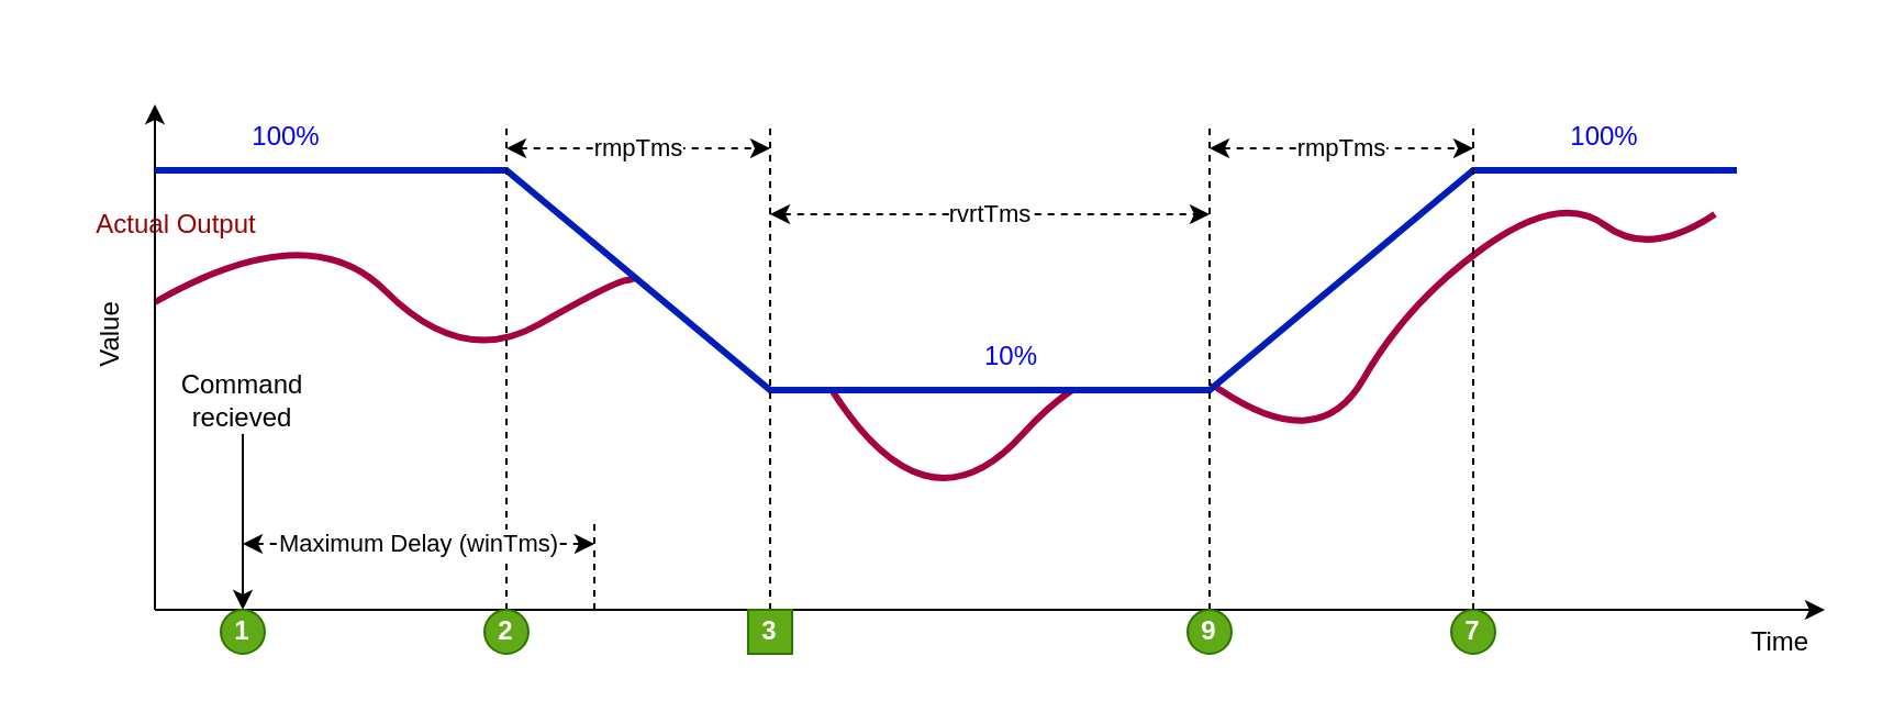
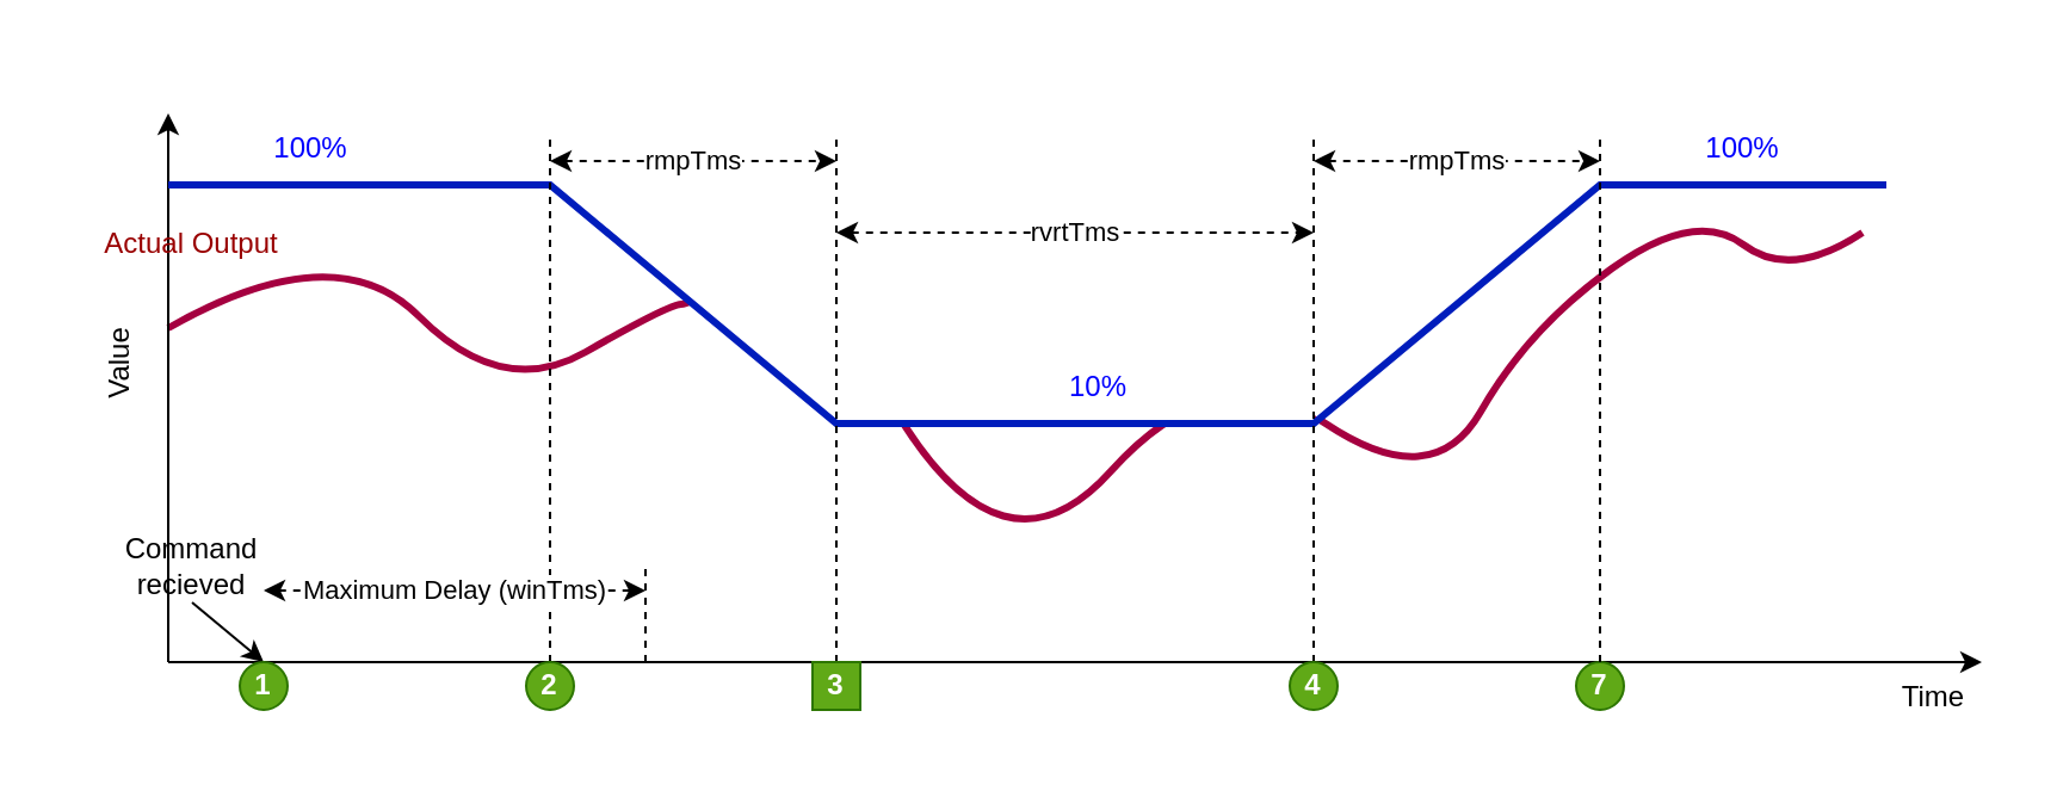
  <mxCell id="0" />
  <mxCell id="1" parent="0" />
  <mxCell id="2" value="" style="curved=1;endArrow=none;html=1;rounded=0;endFill=0;fillColor=#d80073;strokeColor=#A50040;strokeWidth=3;" parent="1" edge="1"><mxGeometry width="50" height="50" relative="1" as="geometry"><mxPoint x="70" y="110" as="sourcePoint" /><mxPoint x="780" y="70" as="targetPoint" /><Array as="points"><mxPoint x="140" y="70" /><mxPoint x="210" y="140" /><mxPoint x="280" y="100" /><mxPoint x="290" y="100" /><mxPoint x="330" y="70" /><mxPoint x="420" y="220" /><mxPoint x="510" y="120" /><mxPoint x="600" y="180" /><mxPoint x="640" y="110" /><mxPoint x="710" y="60" /><mxPoint x="750" y="90" /></Array></mxGeometry></mxCell>
  <mxCell id="3" value="" style="rounded=0;whiteSpace=wrap;html=1;strokeColor=none;rotation=39.4;flipH=0;flipV=1;" vertex="1" parent="1"><mxGeometry x="190" y="30.37" width="201.17" height="60" as="geometry" /></mxCell>
  <mxCell id="4" value="" style="rounded=0;whiteSpace=wrap;html=1;strokeColor=none;rotation=-40;" vertex="1" parent="1"><mxGeometry x="508.97" y="30.37" width="201.17" height="60" as="geometry" /></mxCell>
  <mxCell id="5" value="" style="rounded=0;whiteSpace=wrap;html=1;strokeColor=none;" vertex="1" parent="1"><mxGeometry x="350" y="90" width="200" height="60" as="geometry" /></mxCell>
  <mxCell id="6" value="" style="endArrow=classic;html=1;rounded=0;" parent="1" edge="1"><mxGeometry width="50" height="50" relative="1" as="geometry"><mxPoint x="70" y="250" as="sourcePoint" /><mxPoint x="70" y="20" as="targetPoint" /></mxGeometry></mxCell>
  <mxCell id="7" value="" style="endArrow=classic;html=1;rounded=0;" parent="1" edge="1"><mxGeometry width="50" height="50" relative="1" as="geometry"><mxPoint x="70" y="250" as="sourcePoint" /><mxPoint x="830" y="250" as="targetPoint" /></mxGeometry></mxCell>
  <mxCell id="8" value="Value" style="text;html=1;strokeColor=none;fillColor=none;align=center;verticalAlign=middle;whiteSpace=wrap;rounded=0;rotation=-90;" parent="1" vertex="1"><mxGeometry x="20" y="110" width="60" height="30" as="geometry" /></mxCell>
  <mxCell id="9" value="Time" style="text;html=1;strokeColor=none;fillColor=none;align=center;verticalAlign=middle;whiteSpace=wrap;rounded=0;rotation=0;" parent="1" vertex="1"><mxGeometry x="780" y="250" width="60" height="30" as="geometry" /></mxCell>
  <mxCell id="10" value="" style="endArrow=none;html=1;rounded=0;strokeWidth=3;fillColor=#0050ef;strokeColor=#001DBC;" parent="1" edge="1"><mxGeometry width="50" height="50" relative="1" as="geometry"><mxPoint x="70" y="50" as="sourcePoint" /><mxPoint x="790" y="50" as="targetPoint" /><Array as="points"><mxPoint x="230" y="50" /><mxPoint x="350" y="150" /><mxPoint x="550" y="150" /><mxPoint x="670" y="50" /></Array></mxGeometry></mxCell>
  <mxCell id="11" value="" style="endArrow=none;dashed=1;html=1;strokeWidth=1;rounded=0;" parent="1" edge="1"><mxGeometry width="50" height="50" relative="1" as="geometry"><mxPoint x="230" y="250" as="sourcePoint" /><mxPoint x="230" y="30" as="targetPoint" /></mxGeometry></mxCell>
  <mxCell id="12" value="" style="endArrow=none;dashed=1;html=1;strokeWidth=1;rounded=0;exitX=0.5;exitY=0;exitDx=0;exitDy=0;" parent="1" edge="1" source="23"><mxGeometry width="50" height="50" relative="1" as="geometry"><mxPoint x="390" y="149" as="sourcePoint" /><mxPoint x="350" y="30" as="targetPoint" /></mxGeometry></mxCell>
  <mxCell id="13" value="rmpTms" style="endArrow=classic;startArrow=classic;html=1;rounded=0;dashed=1;" parent="1" edge="1"><mxGeometry width="50" height="50" relative="1" as="geometry"><mxPoint x="230" y="40" as="sourcePoint" /><mxPoint x="350" y="40" as="targetPoint" /></mxGeometry></mxCell>
  <mxCell id="14" value="" style="endArrow=classic;html=1;rounded=0;exitX=0.5;exitY=1;exitDx=0;exitDy=0;" parent="1" source="15" edge="1"><mxGeometry width="50" height="50" relative="1" as="geometry"><mxPoint x="110" y="10" as="sourcePoint" /><mxPoint x="110" y="250" as="targetPoint" /></mxGeometry></mxCell>
- <mxCell id="15" value="Command recieved" style="text;html=1;strokeColor=none;fillColor=none;align=center;verticalAlign=middle;whiteSpace=wrap;rounded=0;" parent="1" vertex="1"><mxGeometry x="70" y="140" width="80" height="30" as="geometry" /></mxCell>
+ <mxCell id="15" value="Command recieved" style="text;html=1;strokeColor=none;fillColor=none;align=center;verticalAlign=middle;whiteSpace=wrap;rounded=0;" parent="1" vertex="1"><mxGeometry x="40" y="195" width="80" height="30" as="geometry" /></mxCell>
  <mxCell id="16" value="" style="endArrow=none;dashed=1;html=1;strokeWidth=1;rounded=0;" parent="1" edge="1"><mxGeometry width="50" height="50" relative="1" as="geometry"><mxPoint x="270" y="250" as="sourcePoint" /><mxPoint x="270" y="210" as="targetPoint" /></mxGeometry></mxCell>
  <mxCell id="17" value="Maximum Delay (winTms)" style="endArrow=classic;startArrow=classic;html=1;rounded=0;dashed=1;" parent="1" edge="1"><mxGeometry width="50" height="50" relative="1" as="geometry"><mxPoint x="110" y="220" as="sourcePoint" /><mxPoint x="270" y="220" as="targetPoint" /></mxGeometry></mxCell>
  <mxCell id="18" value="100%" style="text;html=1;strokeColor=none;fillColor=none;align=center;verticalAlign=middle;whiteSpace=wrap;rounded=0;fontColor=#0000FF;" parent="1" vertex="1"><mxGeometry x="100" y="20" width="60" height="30" as="geometry" /></mxCell>
  <mxCell id="19" value="10%" style="text;html=1;strokeColor=none;fillColor=none;align=center;verticalAlign=middle;whiteSpace=wrap;rounded=0;fontColor=#0000FF;" parent="1" vertex="1"><mxGeometry x="430" y="120" width="60" height="30" as="geometry" /></mxCell>
  <mxCell id="20" value="Actual Output" style="text;html=1;strokeColor=none;fillColor=none;align=center;verticalAlign=middle;whiteSpace=wrap;rounded=0;fontColor=#990000;" parent="1" vertex="1"><mxGeometry x="35" y="60" width="90" height="30" as="geometry" /></mxCell>
  <mxCell id="21" value="1" style="ellipse;whiteSpace=wrap;html=1;fillColor=#60a917;strokeColor=#2D7600;fontColor=#ffffff;fontStyle=1" vertex="1" parent="1"><mxGeometry x="100" y="250" width="20" height="20" as="geometry" /></mxCell>
  <mxCell id="22" value="2" style="ellipse;whiteSpace=wrap;html=1;fillColor=#60a917;strokeColor=#2D7600;fontColor=#ffffff;fontStyle=1" vertex="1" parent="1"><mxGeometry x="220" y="250" width="20" height="20" as="geometry" /></mxCell>
  <mxCell id="23" value="3" style="whiteSpace=wrap;html=1;fillColor=#60a917;strokeColor=#2D7600;fontColor=#ffffff;fontStyle=1;rounded=0;" vertex="1" parent="1"><mxGeometry x="340" y="250" width="20" height="20" as="geometry" /></mxCell>
  <mxCell id="24" value="" style="endArrow=none;dashed=1;html=1;strokeWidth=1;rounded=0;" edge="1" parent="1"><mxGeometry width="50" height="50" relative="1" as="geometry"><mxPoint x="550" y="250" as="sourcePoint" /><mxPoint x="550" y="30" as="targetPoint" /></mxGeometry></mxCell>
- <mxCell id="25" value="9" style="ellipse;whiteSpace=wrap;html=1;fillColor=#60a917;strokeColor=#2D7600;fontColor=#ffffff;fontStyle=1" vertex="1" parent="1"><mxGeometry x="540" y="250" width="20" height="20" as="geometry" /></mxCell>
+ <mxCell id="25" value="4" style="ellipse;whiteSpace=wrap;html=1;fillColor=#60a917;strokeColor=#2D7600;fontColor=#ffffff;fontStyle=1" vertex="1" parent="1"><mxGeometry x="540" y="250" width="20" height="20" as="geometry" /></mxCell>
  <mxCell id="26" value="7" style="ellipse;whiteSpace=wrap;html=1;fillColor=#60a917;strokeColor=#2D7600;fontColor=#ffffff;fontStyle=1" vertex="1" parent="1"><mxGeometry x="660" y="250" width="20" height="20" as="geometry" /></mxCell>
  <mxCell id="27" value="" style="endArrow=none;dashed=1;html=1;strokeWidth=1;rounded=0;exitX=0.5;exitY=0;exitDx=0;exitDy=0;" edge="1" source="26" parent="1"><mxGeometry width="50" height="50" relative="1" as="geometry"><mxPoint x="710" y="149" as="sourcePoint" /><mxPoint x="670" y="30" as="targetPoint" /></mxGeometry></mxCell>
  <mxCell id="28" value="rmpTms" style="endArrow=classic;startArrow=classic;html=1;rounded=0;dashed=1;" edge="1" parent="1"><mxGeometry width="50" height="50" relative="1" as="geometry"><mxPoint x="550" y="40" as="sourcePoint" /><mxPoint x="670" y="40" as="targetPoint" /></mxGeometry></mxCell>
  <mxCell id="29" value="rvrtTms" style="endArrow=classic;startArrow=classic;html=1;rounded=0;dashed=1;" edge="1" parent="1"><mxGeometry width="50" height="50" relative="1" as="geometry"><mxPoint x="350" y="70" as="sourcePoint" /><mxPoint x="550" y="70" as="targetPoint" /></mxGeometry></mxCell>
  <mxCell id="30" value="100%" style="text;html=1;strokeColor=none;fillColor=none;align=center;verticalAlign=middle;whiteSpace=wrap;rounded=0;fontColor=#0000FF;" vertex="1" parent="1"><mxGeometry x="700" y="20" width="60" height="30" as="geometry" /></mxCell>
